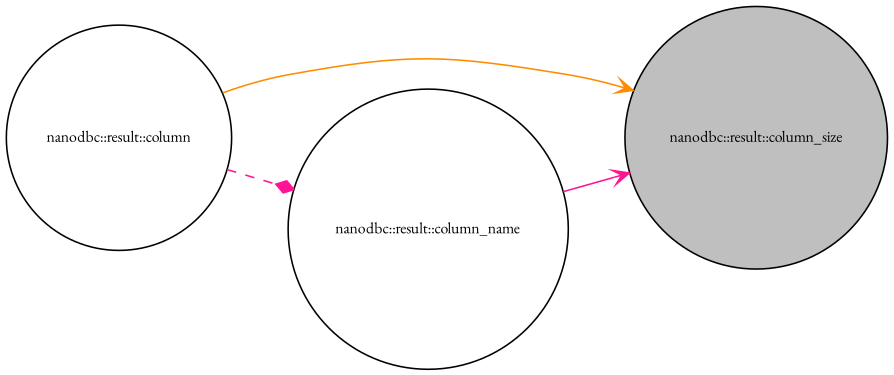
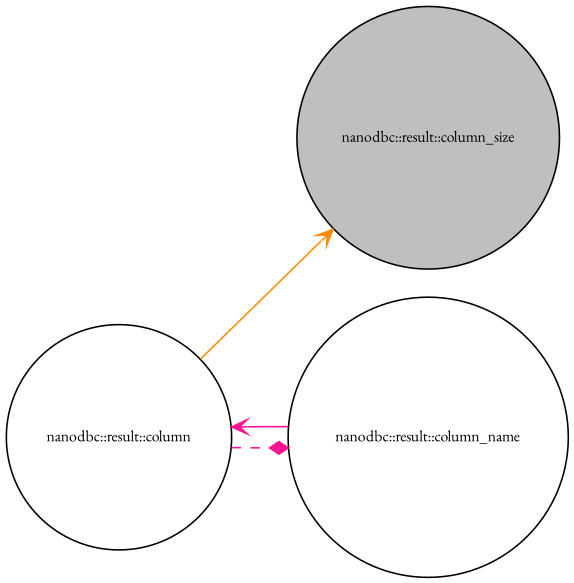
  digraph {
    fontname="EB Garamond"
    rankdir=LR
    node [color=black fillcolor=white fontname="EB Garamond" fontsize=10 shape=circle style=filled]
    edge [arrowhead=vee color=deeppink fontname="EB Garamond" fontsize=10 labelfontname=Helvetica labelfontsize=10 style=solid]
    n1 [fillcolor=grey75 fontcolor=black height=0.2 label="nanodbc::result::column_size" width=0.4]
    n2 [height=0.2 label="nanodbc::result::column" width=0.4]
    n3 [height=0.2 label="nanodbc::result::column_name" width=0.4]
    n2 -> n1 [color=darkorange]
    n2 -> n3 [arrowhead=diamond style=dashed]
-   n3 -> n1
+   n3 -> n2
  }
